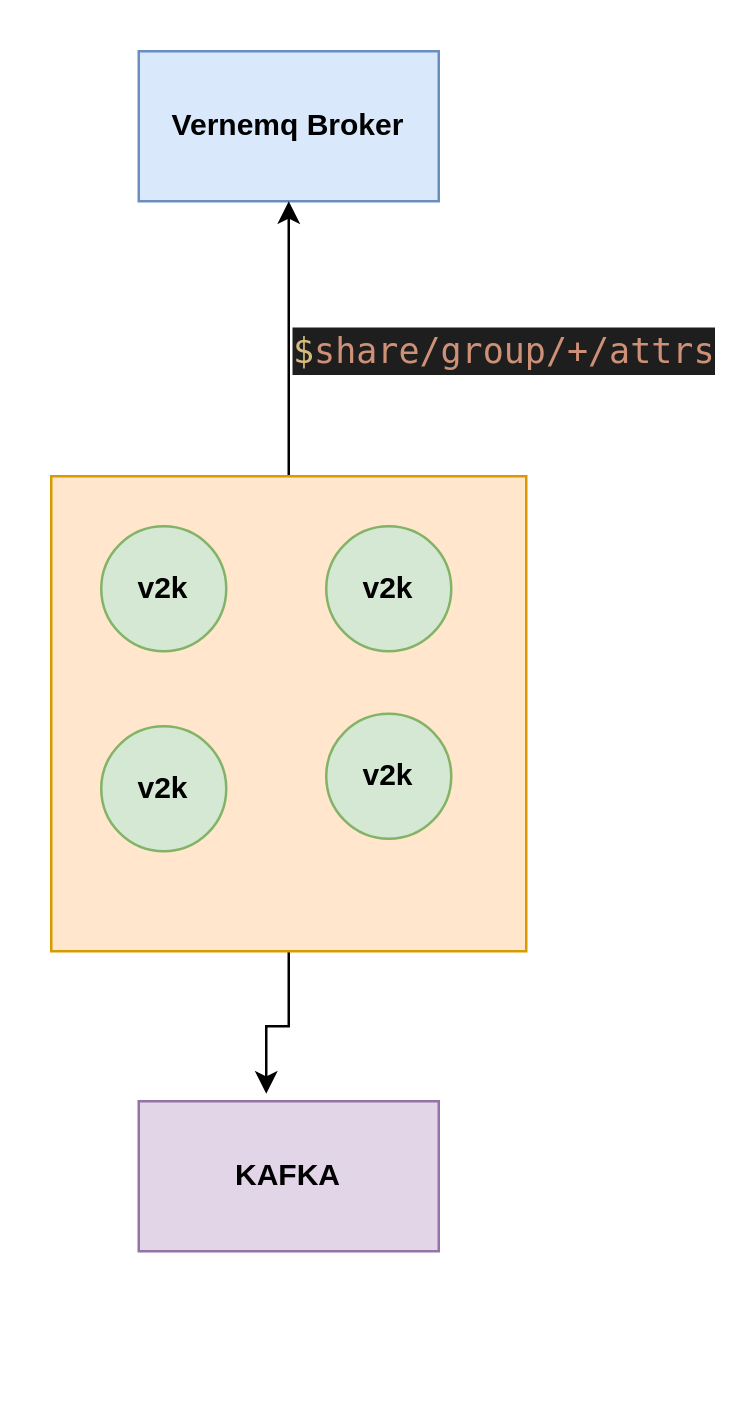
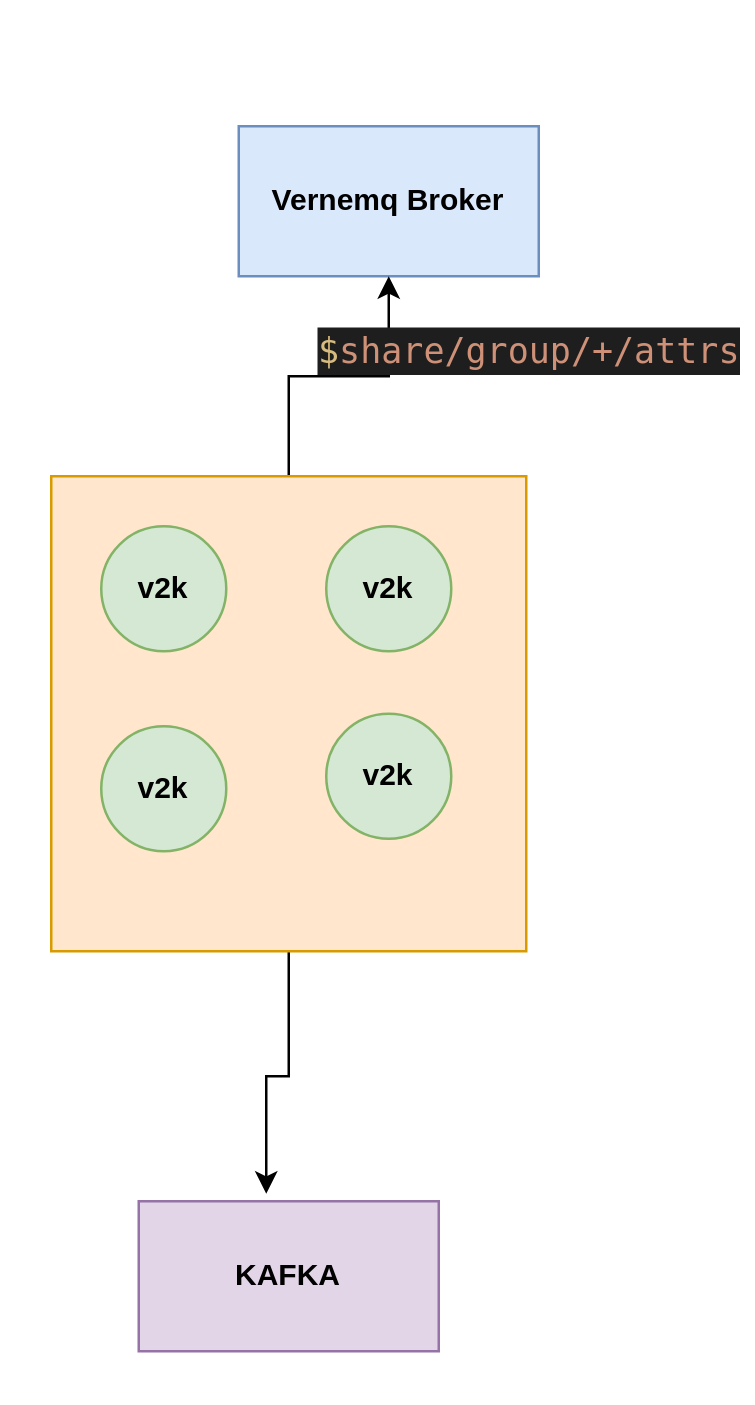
  <mxCell id="0" />
  <mxCell id="1" parent="0" />
- <mxCell id="2" value="&lt;b&gt;Vernemq Broker&lt;/b&gt;" style="rounded=0;whiteSpace=wrap;html=1;fillColor=#dae8fc;strokeColor=#6c8ebf;" parent="1" vertex="1"><mxGeometry x="55" y="20" width="120" height="60" as="geometry" /></mxCell>
+ <mxCell id="2" value="&lt;b&gt;Vernemq Broker&lt;/b&gt;" style="rounded=0;whiteSpace=wrap;html=1;fillColor=#dae8fc;strokeColor=#6c8ebf;" parent="1" vertex="1"><mxGeometry x="95" y="50" width="120" height="60" as="geometry" /></mxCell>
  <mxCell id="3" style="edgeStyle=orthogonalEdgeStyle;rounded=0;orthogonalLoop=1;jettySize=auto;html=1;exitX=0.5;exitY=0;exitDx=0;exitDy=0;entryX=0.5;entryY=1;entryDx=0;entryDy=0;" parent="1" source="5" target="2" edge="1"><mxGeometry relative="1" as="geometry" /></mxCell>
  <mxCell id="4" style="edgeStyle=orthogonalEdgeStyle;rounded=0;orthogonalLoop=1;jettySize=auto;html=1;entryX=0.425;entryY=-0.05;entryDx=0;entryDy=0;entryPerimeter=0;" parent="1" source="5" target="11" edge="1"><mxGeometry relative="1" as="geometry" /></mxCell>
  <mxCell id="5" value="" style="whiteSpace=wrap;html=1;aspect=fixed;fillColor=#ffe6cc;strokeColor=#d79b00;" parent="1" vertex="1"><mxGeometry x="20" y="190" width="190" height="190" as="geometry" /></mxCell>
  <mxCell id="6" value="&lt;b&gt;v2k&lt;/b&gt;" style="ellipse;whiteSpace=wrap;html=1;aspect=fixed;fillColor=#d5e8d4;strokeColor=#82b366;" parent="1" vertex="1"><mxGeometry x="40" y="210" width="50" height="50" as="geometry" /></mxCell>
  <mxCell id="7" value="&lt;b&gt;v2k&lt;/b&gt;" style="ellipse;whiteSpace=wrap;html=1;aspect=fixed;fillColor=#d5e8d4;strokeColor=#82b366;" parent="1" vertex="1"><mxGeometry x="130" y="210" width="50" height="50" as="geometry" /></mxCell>
  <mxCell id="8" value="&lt;b&gt;v2k&lt;/b&gt;" style="ellipse;whiteSpace=wrap;html=1;aspect=fixed;fillColor=#d5e8d4;strokeColor=#82b366;" parent="1" vertex="1"><mxGeometry x="40" y="290" width="50" height="50" as="geometry" /></mxCell>
  <mxCell id="9" value="&lt;b&gt;v2k&lt;/b&gt;" style="ellipse;whiteSpace=wrap;html=1;aspect=fixed;fillColor=#d5e8d4;strokeColor=#82b366;" parent="1" vertex="1"><mxGeometry x="130" y="285" width="50" height="50" as="geometry" /></mxCell>
- <mxCell id="10" value="&lt;div style=&quot;color: rgb(212 , 212 , 212) ; background-color: rgb(30 , 30 , 30) ; font-family: &amp;#34;droid sans mono&amp;#34; , monospace , monospace , &amp;#34;droid sans fallback&amp;#34; ; font-size: 14px ; line-height: 19px ; white-space: pre&quot;&gt;&lt;span style=&quot;color: #d7ba7d&quot;&gt;$&lt;/span&gt;&lt;span style=&quot;color: #ce9178&quot;&gt;share/group/+/attrs&lt;/span&gt;&lt;/div&gt;" style="text;html=1;strokeColor=none;fillColor=none;align=center;verticalAlign=middle;whiteSpace=wrap;rounded=0;" parent="1" vertex="1"><mxGeometry x="123" y="130" width="157" height="20" as="geometry" /></mxCell>
- <mxCell id="11" value="&lt;b&gt;KAFKA&lt;/b&gt;" style="rounded=0;whiteSpace=wrap;html=1;fillColor=#e1d5e7;strokeColor=#9673a6;" parent="1" vertex="1"><mxGeometry x="55" y="440" width="120" height="60" as="geometry" /></mxCell>
+ <mxCell id="10" value="&lt;div style=&quot;color: rgb(212 , 212 , 212) ; background-color: rgb(30 , 30 , 30) ; font-family: &amp;#34;droid sans mono&amp;#34; , monospace , monospace , &amp;#34;droid sans fallback&amp;#34; ; font-size: 14px ; line-height: 19px ; white-space: pre&quot;&gt;&lt;span style=&quot;color: #d7ba7d&quot;&gt;$&lt;/span&gt;&lt;span style=&quot;color: #ce9178&quot;&gt;share/group/+/attrs&lt;/span&gt;&lt;/div&gt;" style="text;html=1;strokeColor=none;fillColor=none;align=center;verticalAlign=middle;whiteSpace=wrap;rounded=0;" parent="1" vertex="1"><mxGeometry x="133" y="130" width="157" height="20" as="geometry" /></mxCell>
+ <mxCell id="11" value="&lt;b&gt;KAFKA&lt;/b&gt;" style="rounded=0;whiteSpace=wrap;html=1;fillColor=#e1d5e7;strokeColor=#9673a6;" parent="1" vertex="1"><mxGeometry x="55" y="480" width="120" height="60" as="geometry" /></mxCell>
